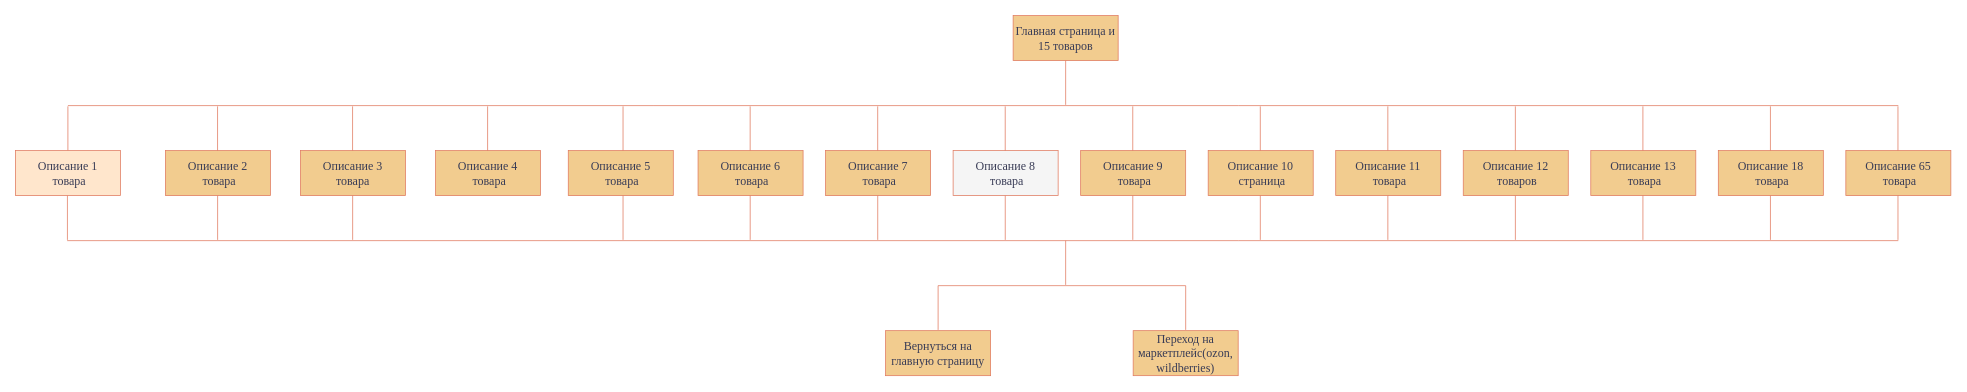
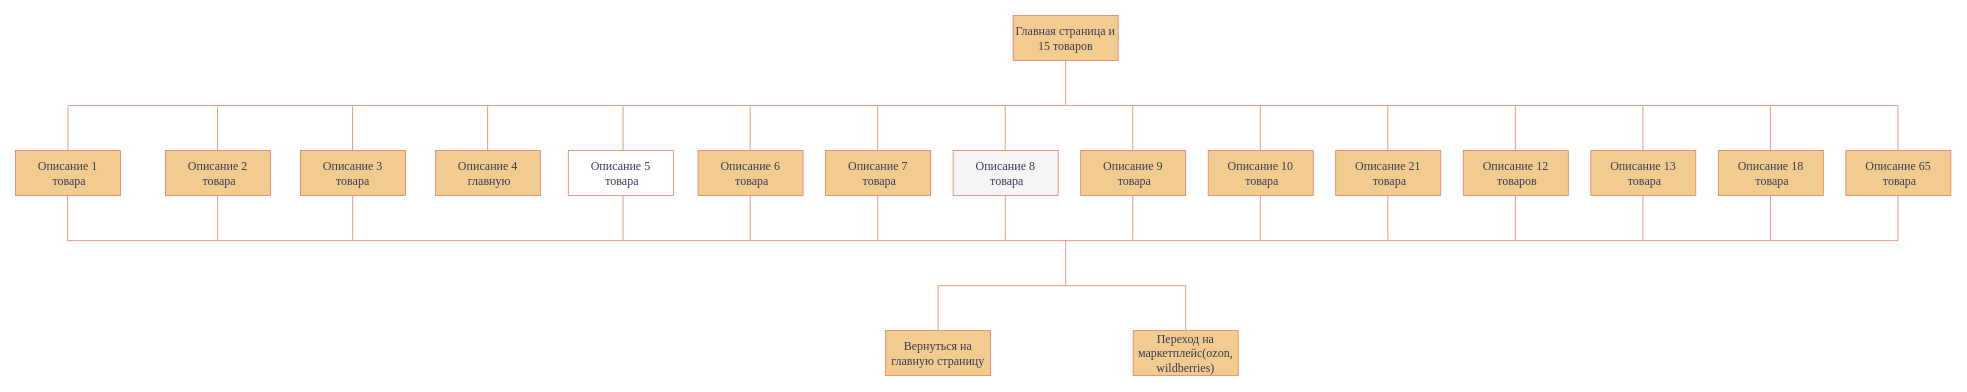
  <mxCell id="0" />
  <mxCell id="1" parent="0" />
  <mxCell id="2" value="&lt;div&gt;Главная страница и 15 товаров&lt;/div&gt;" style="rounded=0;whiteSpace=wrap;html=1;fontSize=16;fontFamily=Times New Roman;labelBackgroundColor=none;fillColor=#F2CC8F;strokeColor=#E07A5F;fontColor=#393C56;" vertex="1" parent="1"><mxGeometry x="1350" y="20" width="140" height="60" as="geometry" /></mxCell>
  <mxCell id="3" value="" style="endArrow=none;html=1;rounded=0;labelBackgroundColor=none;strokeColor=#E07A5F;fontColor=default;" edge="1" parent="1"><mxGeometry width="50" height="50" relative="1" as="geometry"><mxPoint x="90" y="140" as="sourcePoint" /><mxPoint x="870" y="140" as="targetPoint" /></mxGeometry></mxCell>
  <mxCell id="4" value="" style="endArrow=none;html=1;rounded=0;labelBackgroundColor=none;strokeColor=#E07A5F;fontColor=default;" edge="1" parent="1"><mxGeometry width="50" height="50" relative="1" as="geometry"><mxPoint x="1420" y="139" as="sourcePoint" /><mxPoint x="1420" y="80" as="targetPoint" /></mxGeometry></mxCell>
  <mxCell id="5" value="" style="endArrow=none;html=1;rounded=0;labelBackgroundColor=none;strokeColor=#E07A5F;fontColor=default;" edge="1" parent="1"><mxGeometry width="50" height="50" relative="1" as="geometry"><mxPoint x="90" y="200" as="sourcePoint" /><mxPoint x="90" y="141" as="targetPoint" /></mxGeometry></mxCell>
  <mxCell id="6" value="&lt;div&gt;Описание 2&lt;/div&gt;&lt;div&gt;&amp;nbsp;товара&lt;/div&gt;" style="rounded=0;whiteSpace=wrap;html=1;fontSize=16;fontFamily=Times New Roman;labelBackgroundColor=none;fillColor=#F2CC8F;strokeColor=#E07A5F;fontColor=#393C56;" vertex="1" parent="1"><mxGeometry x="220" y="200" width="140" height="60" as="geometry" /></mxCell>
  <mxCell id="7" value="" style="endArrow=none;html=1;rounded=0;fontFamily=Times New Roman;labelBackgroundColor=none;strokeColor=#E07A5F;fontColor=default;" edge="1" parent="1"><mxGeometry width="50" height="50" relative="1" as="geometry"><mxPoint x="289.5" y="200" as="sourcePoint" /><mxPoint x="289.5" y="141" as="targetPoint" /></mxGeometry></mxCell>
  <mxCell id="8" value="&lt;div&gt;Описание 3 &lt;br&gt;&lt;/div&gt;&lt;div&gt;товара&lt;/div&gt;" style="rounded=0;whiteSpace=wrap;html=1;fontSize=16;fontFamily=Times New Roman;labelBackgroundColor=none;fillColor=#F2CC8F;strokeColor=#E07A5F;fontColor=#393C56;" vertex="1" parent="1"><mxGeometry x="400" y="200" width="140" height="60" as="geometry" /></mxCell>
- <mxCell id="9" value="&lt;div&gt;Описание 4&lt;br&gt;&lt;/div&gt;&lt;div&gt;&amp;nbsp;товара&lt;/div&gt;" style="rounded=0;whiteSpace=wrap;html=1;fontSize=16;fontFamily=Times New Roman;labelBackgroundColor=none;fillColor=#F2CC8F;strokeColor=#E07A5F;fontColor=#393C56;" vertex="1" parent="1"><mxGeometry x="580" y="200" width="140" height="60" as="geometry" /></mxCell>
- <mxCell id="10" value="&lt;div&gt;Описание 1&lt;br&gt;&lt;/div&gt;&lt;div&gt;&amp;nbsp;товара&lt;/div&gt;" style="rounded=0;whiteSpace=wrap;html=1;fontSize=16;fontFamily=Times New Roman;labelBackgroundColor=none;fillColor=#ffe6cc;strokeColor=#E07A5F;fontColor=#393C56;" vertex="1" parent="1"><mxGeometry x="20" y="200" width="140" height="60" as="geometry" /></mxCell>
- <mxCell id="11" value="&lt;div&gt;Описание 5&lt;br&gt;&lt;/div&gt;&lt;div&gt;&amp;nbsp;товара&lt;/div&gt;" style="rounded=0;whiteSpace=wrap;html=1;fontSize=16;fontFamily=Times New Roman;labelBackgroundColor=none;fillColor=#F2CC8F;strokeColor=#E07A5F;fontColor=#393C56;" vertex="1" parent="1"><mxGeometry x="757" y="200" width="140" height="60" as="geometry" /></mxCell>
+ <mxCell id="9" value="&lt;div&gt;Описание 4&lt;br&gt;&lt;/div&gt;&lt;div&gt;&amp;nbsp;главную&lt;/div&gt;" style="rounded=0;whiteSpace=wrap;html=1;fontSize=16;fontFamily=Times New Roman;labelBackgroundColor=none;fillColor=#F2CC8F;strokeColor=#E07A5F;fontColor=#393C56;" vertex="1" parent="1"><mxGeometry x="580" y="200" width="140" height="60" as="geometry" /></mxCell>
+ <mxCell id="10" value="&lt;div&gt;Описание 1&lt;br&gt;&lt;/div&gt;&lt;div&gt;&amp;nbsp;товара&lt;/div&gt;" style="rounded=0;whiteSpace=wrap;html=1;fontSize=16;fontFamily=Times New Roman;labelBackgroundColor=none;fillColor=#F2CC8F;strokeColor=#E07A5F;fontColor=#393C56;" vertex="1" parent="1"><mxGeometry x="20" y="200" width="140" height="60" as="geometry" /></mxCell>
+ <mxCell id="11" value="&lt;div&gt;Описание 5&lt;br&gt;&lt;/div&gt;&lt;div&gt;&amp;nbsp;товара&lt;/div&gt;" style="rounded=0;whiteSpace=wrap;html=1;fontSize=16;fontFamily=Times New Roman;labelBackgroundColor=none;fillColor=#ffffff;strokeColor=#E07A5F;fontColor=#393C56;" vertex="1" parent="1"><mxGeometry x="757" y="200" width="140" height="60" as="geometry" /></mxCell>
  <mxCell id="12" value="&lt;div&gt;Описание 6&lt;br&gt;&lt;/div&gt;&lt;div&gt;&amp;nbsp;товара&lt;/div&gt;" style="rounded=0;whiteSpace=wrap;html=1;fontSize=16;fontFamily=Times New Roman;labelBackgroundColor=none;fillColor=#F2CC8F;strokeColor=#E07A5F;fontColor=#393C56;" vertex="1" parent="1"><mxGeometry x="930" y="200" width="140" height="60" as="geometry" /></mxCell>
  <mxCell id="13" value="&lt;div&gt;Описание 7&lt;br&gt;&lt;/div&gt;&lt;div&gt;&amp;nbsp;товара&lt;/div&gt;" style="rounded=0;whiteSpace=wrap;html=1;fontSize=16;fontFamily=Times New Roman;labelBackgroundColor=none;fillColor=#F2CC8F;strokeColor=#E07A5F;fontColor=#393C56;" vertex="1" parent="1"><mxGeometry x="1100" y="200" width="140" height="60" as="geometry" /></mxCell>
  <mxCell id="14" value="&lt;div&gt;Описание 8&lt;br&gt;&lt;/div&gt;&lt;div&gt;&amp;nbsp;товара&lt;/div&gt;" style="rounded=0;whiteSpace=wrap;html=1;fontSize=16;fontFamily=Times New Roman;labelBackgroundColor=none;fillColor=#f5f5f5;strokeColor=#E07A5F;fontColor=#393C56;" vertex="1" parent="1"><mxGeometry x="1270" y="200" width="140" height="60" as="geometry" /></mxCell>
  <mxCell id="15" value="&lt;div&gt;Описание 9&lt;br&gt;&lt;/div&gt;&lt;div&gt;&amp;nbsp;товара&lt;/div&gt;" style="rounded=0;whiteSpace=wrap;html=1;fontSize=16;fontFamily=Times New Roman;labelBackgroundColor=none;fillColor=#F2CC8F;strokeColor=#E07A5F;fontColor=#393C56;" vertex="1" parent="1"><mxGeometry x="1440" y="200" width="140" height="60" as="geometry" /></mxCell>
- <mxCell id="16" value="&lt;div&gt;Описание 10&lt;br&gt;&lt;/div&gt;&lt;div&gt;&amp;nbsp;страница&lt;/div&gt;" style="rounded=0;whiteSpace=wrap;html=1;fontSize=16;fontFamily=Times New Roman;labelBackgroundColor=none;fillColor=#F2CC8F;strokeColor=#E07A5F;fontColor=#393C56;" vertex="1" parent="1"><mxGeometry x="1610" y="200" width="140" height="60" as="geometry" /></mxCell>
- <mxCell id="17" value="&lt;div&gt;Описание 11&lt;br&gt;&lt;/div&gt;&lt;div&gt;&amp;nbsp;товара&lt;/div&gt;" style="rounded=0;whiteSpace=wrap;html=1;fontSize=16;fontFamily=Times New Roman;labelBackgroundColor=none;fillColor=#F2CC8F;strokeColor=#E07A5F;fontColor=#393C56;" vertex="1" parent="1"><mxGeometry x="1780" y="200" width="140" height="60" as="geometry" /></mxCell>
+ <mxCell id="16" value="&lt;div&gt;Описание 10&lt;br&gt;&lt;/div&gt;&lt;div&gt;&amp;nbsp;товара&lt;/div&gt;" style="rounded=0;whiteSpace=wrap;html=1;fontSize=16;fontFamily=Times New Roman;labelBackgroundColor=none;fillColor=#F2CC8F;strokeColor=#E07A5F;fontColor=#393C56;" vertex="1" parent="1"><mxGeometry x="1610" y="200" width="140" height="60" as="geometry" /></mxCell>
+ <mxCell id="17" value="&lt;div&gt;Описание 21&lt;br&gt;&lt;/div&gt;&lt;div&gt;&amp;nbsp;товара&lt;/div&gt;" style="rounded=0;whiteSpace=wrap;html=1;fontSize=16;fontFamily=Times New Roman;labelBackgroundColor=none;fillColor=#F2CC8F;strokeColor=#E07A5F;fontColor=#393C56;" vertex="1" parent="1"><mxGeometry x="1780" y="200" width="140" height="60" as="geometry" /></mxCell>
  <mxCell id="18" value="&lt;div&gt;Описание 12&lt;br&gt;&lt;/div&gt;&lt;div&gt;&amp;nbsp;товаров&lt;/div&gt;" style="rounded=0;whiteSpace=wrap;html=1;fontSize=16;fontFamily=Times New Roman;labelBackgroundColor=none;fillColor=#F2CC8F;strokeColor=#E07A5F;fontColor=#393C56;" vertex="1" parent="1"><mxGeometry x="1950" y="200" width="140" height="60" as="geometry" /></mxCell>
  <mxCell id="19" value="&lt;div&gt;Описание 13&lt;br&gt;&lt;/div&gt;&lt;div&gt;&amp;nbsp;товара&lt;/div&gt;" style="rounded=0;whiteSpace=wrap;html=1;fontSize=16;fontFamily=Times New Roman;labelBackgroundColor=none;fillColor=#F2CC8F;strokeColor=#E07A5F;fontColor=#393C56;" vertex="1" parent="1"><mxGeometry x="2120" y="200" width="140" height="60" as="geometry" /></mxCell>
  <mxCell id="20" value="&lt;div&gt;Описание 18&lt;br&gt;&lt;/div&gt;&lt;div&gt;&amp;nbsp;товара&lt;/div&gt;" style="rounded=0;whiteSpace=wrap;html=1;fontSize=16;fontFamily=Times New Roman;labelBackgroundColor=none;fillColor=#F2CC8F;strokeColor=#E07A5F;fontColor=#393C56;" vertex="1" parent="1"><mxGeometry x="2290" y="200" width="140" height="60" as="geometry" /></mxCell>
  <mxCell id="21" value="&lt;div&gt;Описание 65&lt;br&gt;&lt;/div&gt;&lt;div&gt;&amp;nbsp;товара&lt;/div&gt;" style="rounded=0;whiteSpace=wrap;html=1;fontSize=16;fontFamily=Times New Roman;labelBackgroundColor=none;fillColor=#F2CC8F;strokeColor=#E07A5F;fontColor=#393C56;" vertex="1" parent="1"><mxGeometry x="2460" y="200" width="140" height="60" as="geometry" /></mxCell>
  <mxCell id="22" value="" style="endArrow=none;html=1;rounded=0;labelBackgroundColor=none;strokeColor=#E07A5F;fontColor=default;" edge="1" parent="1"><mxGeometry width="50" height="50" relative="1" as="geometry"><mxPoint x="870" y="140" as="sourcePoint" /><mxPoint x="1650" y="140" as="targetPoint" /></mxGeometry></mxCell>
  <mxCell id="23" value="" style="endArrow=none;html=1;rounded=0;labelBackgroundColor=none;strokeColor=#E07A5F;fontColor=default;" edge="1" parent="1"><mxGeometry width="50" height="50" relative="1" as="geometry"><mxPoint x="1650" y="140" as="sourcePoint" /><mxPoint x="2530" y="140" as="targetPoint" /></mxGeometry></mxCell>
  <mxCell id="24" value="" style="endArrow=none;html=1;rounded=0;fontFamily=Times New Roman;labelBackgroundColor=none;strokeColor=#E07A5F;fontColor=default;" edge="1" parent="1"><mxGeometry width="50" height="50" relative="1" as="geometry"><mxPoint x="469.47" y="200" as="sourcePoint" /><mxPoint x="469.47" y="141" as="targetPoint" /></mxGeometry></mxCell>
  <mxCell id="25" value="" style="endArrow=none;html=1;rounded=0;fontFamily=Times New Roman;labelBackgroundColor=none;strokeColor=#E07A5F;fontColor=default;" edge="1" parent="1"><mxGeometry width="50" height="50" relative="1" as="geometry"><mxPoint x="649.47" y="200" as="sourcePoint" /><mxPoint x="649.47" y="141" as="targetPoint" /></mxGeometry></mxCell>
  <mxCell id="26" value="" style="endArrow=none;html=1;rounded=0;fontFamily=Times New Roman;labelBackgroundColor=none;strokeColor=#E07A5F;fontColor=default;" edge="1" parent="1"><mxGeometry width="50" height="50" relative="1" as="geometry"><mxPoint x="830" y="200" as="sourcePoint" /><mxPoint x="830" y="141" as="targetPoint" /></mxGeometry></mxCell>
  <mxCell id="27" value="" style="endArrow=none;html=1;rounded=0;fontFamily=Times New Roman;labelBackgroundColor=none;strokeColor=#E07A5F;fontColor=default;" edge="1" parent="1"><mxGeometry width="50" height="50" relative="1" as="geometry"><mxPoint x="999.47" y="200" as="sourcePoint" /><mxPoint x="999.47" y="141" as="targetPoint" /></mxGeometry></mxCell>
  <mxCell id="28" value="" style="endArrow=none;html=1;rounded=0;fontFamily=Times New Roman;labelBackgroundColor=none;strokeColor=#E07A5F;fontColor=default;" edge="1" parent="1"><mxGeometry width="50" height="50" relative="1" as="geometry"><mxPoint x="1169.47" y="200" as="sourcePoint" /><mxPoint x="1169.47" y="141" as="targetPoint" /></mxGeometry></mxCell>
  <mxCell id="29" value="" style="endArrow=none;html=1;rounded=0;fontFamily=Times New Roman;labelBackgroundColor=none;strokeColor=#E07A5F;fontColor=default;" edge="1" parent="1"><mxGeometry width="50" height="50" relative="1" as="geometry"><mxPoint x="1339.47" y="200" as="sourcePoint" /><mxPoint x="1339.47" y="141" as="targetPoint" /></mxGeometry></mxCell>
  <mxCell id="30" value="" style="endArrow=none;html=1;rounded=0;fontFamily=Times New Roman;labelBackgroundColor=none;strokeColor=#E07A5F;fontColor=default;" edge="1" parent="1"><mxGeometry width="50" height="50" relative="1" as="geometry"><mxPoint x="1509.47" y="200" as="sourcePoint" /><mxPoint x="1509.47" y="141" as="targetPoint" /></mxGeometry></mxCell>
  <mxCell id="31" value="" style="endArrow=none;html=1;rounded=0;fontFamily=Times New Roman;labelBackgroundColor=none;strokeColor=#E07A5F;fontColor=default;" edge="1" parent="1"><mxGeometry width="50" height="50" relative="1" as="geometry"><mxPoint x="1679.47" y="200" as="sourcePoint" /><mxPoint x="1679.47" y="141" as="targetPoint" /></mxGeometry></mxCell>
  <mxCell id="32" value="" style="endArrow=none;html=1;rounded=0;fontFamily=Times New Roman;labelBackgroundColor=none;strokeColor=#E07A5F;fontColor=default;" edge="1" parent="1"><mxGeometry width="50" height="50" relative="1" as="geometry"><mxPoint x="1849.47" y="200" as="sourcePoint" /><mxPoint x="1849.47" y="141" as="targetPoint" /></mxGeometry></mxCell>
  <mxCell id="33" value="" style="endArrow=none;html=1;rounded=0;fontFamily=Times New Roman;labelBackgroundColor=none;strokeColor=#E07A5F;fontColor=default;" edge="1" parent="1"><mxGeometry width="50" height="50" relative="1" as="geometry"><mxPoint x="2019.47" y="200" as="sourcePoint" /><mxPoint x="2019.47" y="141" as="targetPoint" /></mxGeometry></mxCell>
  <mxCell id="34" value="" style="endArrow=none;html=1;rounded=0;fontFamily=Times New Roman;labelBackgroundColor=none;strokeColor=#E07A5F;fontColor=default;" edge="1" parent="1"><mxGeometry width="50" height="50" relative="1" as="geometry"><mxPoint x="2189.47" y="200" as="sourcePoint" /><mxPoint x="2189.47" y="141" as="targetPoint" /></mxGeometry></mxCell>
  <mxCell id="35" value="" style="endArrow=none;html=1;rounded=0;fontFamily=Times New Roman;labelBackgroundColor=none;strokeColor=#E07A5F;fontColor=default;" edge="1" parent="1"><mxGeometry width="50" height="50" relative="1" as="geometry"><mxPoint x="2359.47" y="200" as="sourcePoint" /><mxPoint x="2359.47" y="141" as="targetPoint" /></mxGeometry></mxCell>
  <mxCell id="36" value="" style="endArrow=none;html=1;rounded=0;fontFamily=Times New Roman;labelBackgroundColor=none;strokeColor=#E07A5F;fontColor=default;" edge="1" parent="1"><mxGeometry width="50" height="50" relative="1" as="geometry"><mxPoint x="2529.47" y="200" as="sourcePoint" /><mxPoint x="2529.47" y="141" as="targetPoint" /></mxGeometry></mxCell>
  <mxCell id="37" value="" style="endArrow=none;html=1;rounded=0;labelBackgroundColor=none;strokeColor=#E07A5F;fontColor=default;" edge="1" parent="1"><mxGeometry width="50" height="50" relative="1" as="geometry"><mxPoint x="89.38" y="319" as="sourcePoint" /><mxPoint x="89.38" y="260" as="targetPoint" /></mxGeometry></mxCell>
  <mxCell id="38" value="" style="endArrow=none;html=1;rounded=0;labelBackgroundColor=none;strokeColor=#E07A5F;fontColor=default;" edge="1" parent="1"><mxGeometry width="50" height="50" relative="1" as="geometry"><mxPoint x="289.58" y="319" as="sourcePoint" /><mxPoint x="289.58" y="260" as="targetPoint" /></mxGeometry></mxCell>
  <mxCell id="39" value="" style="endArrow=none;html=1;rounded=0;labelBackgroundColor=none;strokeColor=#E07A5F;fontColor=default;" edge="1" parent="1"><mxGeometry width="50" height="50" relative="1" as="geometry"><mxPoint x="469.58" y="319" as="sourcePoint" /><mxPoint x="469.58" y="260" as="targetPoint" /></mxGeometry></mxCell>
  <mxCell id="40" value="" style="endArrow=none;html=1;rounded=0;labelBackgroundColor=none;strokeColor=#E07A5F;fontColor=default;" edge="1" parent="1"><mxGeometry width="50" height="50" relative="1" as="geometry"><mxPoint x="830" y="319" as="sourcePoint" /><mxPoint x="830" y="260" as="targetPoint" /></mxGeometry></mxCell>
  <mxCell id="41" value="" style="endArrow=none;html=1;rounded=0;labelBackgroundColor=none;strokeColor=#E07A5F;fontColor=default;" edge="1" parent="1"><mxGeometry width="50" height="50" relative="1" as="geometry"><mxPoint x="999.5" y="319" as="sourcePoint" /><mxPoint x="999.5" y="260" as="targetPoint" /></mxGeometry></mxCell>
  <mxCell id="42" value="" style="endArrow=none;html=1;rounded=0;labelBackgroundColor=none;strokeColor=#E07A5F;fontColor=default;" edge="1" parent="1"><mxGeometry width="50" height="50" relative="1" as="geometry"><mxPoint x="1169.5" y="319" as="sourcePoint" /><mxPoint x="1169.5" y="260" as="targetPoint" /></mxGeometry></mxCell>
  <mxCell id="43" value="" style="endArrow=none;html=1;rounded=0;labelBackgroundColor=none;strokeColor=#E07A5F;fontColor=default;" edge="1" parent="1"><mxGeometry width="50" height="50" relative="1" as="geometry"><mxPoint x="1339.5" y="319" as="sourcePoint" /><mxPoint x="1339.5" y="260" as="targetPoint" /></mxGeometry></mxCell>
  <mxCell id="44" value="" style="endArrow=none;html=1;rounded=0;labelBackgroundColor=none;strokeColor=#E07A5F;fontColor=default;" edge="1" parent="1"><mxGeometry width="50" height="50" relative="1" as="geometry"><mxPoint x="1509.5" y="319" as="sourcePoint" /><mxPoint x="1509.5" y="260" as="targetPoint" /></mxGeometry></mxCell>
  <mxCell id="45" value="" style="endArrow=none;html=1;rounded=0;labelBackgroundColor=none;strokeColor=#E07A5F;fontColor=default;" edge="1" parent="1"><mxGeometry width="50" height="50" relative="1" as="geometry"><mxPoint x="1679.5" y="319" as="sourcePoint" /><mxPoint x="1679.5" y="260" as="targetPoint" /></mxGeometry></mxCell>
  <mxCell id="46" value="" style="endArrow=none;html=1;rounded=0;labelBackgroundColor=none;strokeColor=#E07A5F;fontColor=default;" edge="1" parent="1"><mxGeometry width="50" height="50" relative="1" as="geometry"><mxPoint x="1849.5" y="319" as="sourcePoint" /><mxPoint x="1849.5" y="260" as="targetPoint" /></mxGeometry></mxCell>
  <mxCell id="47" value="" style="endArrow=none;html=1;rounded=0;labelBackgroundColor=none;strokeColor=#E07A5F;fontColor=default;" edge="1" parent="1"><mxGeometry width="50" height="50" relative="1" as="geometry"><mxPoint x="2019.5" y="319" as="sourcePoint" /><mxPoint x="2019.5" y="260" as="targetPoint" /></mxGeometry></mxCell>
  <mxCell id="48" value="" style="endArrow=none;html=1;rounded=0;labelBackgroundColor=none;strokeColor=#E07A5F;fontColor=default;" edge="1" parent="1"><mxGeometry width="50" height="50" relative="1" as="geometry"><mxPoint x="2189.5" y="319" as="sourcePoint" /><mxPoint x="2189.5" y="260" as="targetPoint" /></mxGeometry></mxCell>
  <mxCell id="49" value="" style="endArrow=none;html=1;rounded=0;labelBackgroundColor=none;strokeColor=#E07A5F;fontColor=default;" edge="1" parent="1"><mxGeometry width="50" height="50" relative="1" as="geometry"><mxPoint x="2359.5" y="319" as="sourcePoint" /><mxPoint x="2359.5" y="260" as="targetPoint" /></mxGeometry></mxCell>
  <mxCell id="50" value="" style="endArrow=none;html=1;rounded=0;labelBackgroundColor=none;strokeColor=#E07A5F;fontColor=default;" edge="1" parent="1"><mxGeometry width="50" height="50" relative="1" as="geometry"><mxPoint x="2529.5" y="319" as="sourcePoint" /><mxPoint x="2529.5" y="260" as="targetPoint" /></mxGeometry></mxCell>
  <mxCell id="51" value="Переход на маркетплейс(ozon, wildberries)" style="rounded=0;whiteSpace=wrap;html=1;fontSize=16;fontFamily=Times New Roman;labelBackgroundColor=none;fillColor=#F2CC8F;strokeColor=#E07A5F;fontColor=#393C56;" vertex="1" parent="1"><mxGeometry x="1510" y="440" width="140" height="60" as="geometry" /></mxCell>
  <mxCell id="52" value="" style="endArrow=none;html=1;rounded=0;labelBackgroundColor=none;strokeColor=#E07A5F;fontColor=default;" edge="1" parent="1"><mxGeometry width="50" height="50" relative="1" as="geometry"><mxPoint x="89" y="320" as="sourcePoint" /><mxPoint x="870" y="320" as="targetPoint" /></mxGeometry></mxCell>
  <mxCell id="53" value="" style="endArrow=none;html=1;rounded=0;labelBackgroundColor=none;strokeColor=#E07A5F;fontColor=default;" edge="1" parent="1"><mxGeometry width="50" height="50" relative="1" as="geometry"><mxPoint x="870" y="320" as="sourcePoint" /><mxPoint x="1650" y="320" as="targetPoint" /></mxGeometry></mxCell>
  <mxCell id="54" value="" style="endArrow=none;html=1;rounded=0;labelBackgroundColor=none;strokeColor=#E07A5F;fontColor=default;" edge="1" parent="1"><mxGeometry width="50" height="50" relative="1" as="geometry"><mxPoint x="1650" y="320" as="sourcePoint" /><mxPoint x="2530" y="320" as="targetPoint" /></mxGeometry></mxCell>
  <mxCell id="55" value="" style="endArrow=none;html=1;rounded=0;labelBackgroundColor=none;strokeColor=#E07A5F;fontColor=default;" edge="1" parent="1"><mxGeometry width="50" height="50" relative="1" as="geometry"><mxPoint x="1420" y="379" as="sourcePoint" /><mxPoint x="1420" y="320" as="targetPoint" /></mxGeometry></mxCell>
  <mxCell id="56" value="Вернуться на главную страницу" style="rounded=0;whiteSpace=wrap;html=1;fontSize=16;fontFamily=Times New Roman;labelBackgroundColor=none;fillColor=#F2CC8F;strokeColor=#E07A5F;fontColor=#393C56;" vertex="1" parent="1"><mxGeometry x="1180" y="440" width="140" height="60" as="geometry" /></mxCell>
  <mxCell id="57" value="" style="endArrow=none;html=1;rounded=0;labelBackgroundColor=none;strokeColor=#E07A5F;fontColor=default;" edge="1" parent="1"><mxGeometry width="50" height="50" relative="1" as="geometry"><mxPoint x="1250" y="380" as="sourcePoint" /><mxPoint x="1580" y="380" as="targetPoint" /></mxGeometry></mxCell>
  <mxCell id="58" value="" style="endArrow=none;html=1;rounded=0;labelBackgroundColor=none;strokeColor=#E07A5F;fontColor=default;" edge="1" parent="1"><mxGeometry width="50" height="50" relative="1" as="geometry"><mxPoint x="1580" y="439" as="sourcePoint" /><mxPoint x="1580" y="380" as="targetPoint" /></mxGeometry></mxCell>
  <mxCell id="59" value="" style="endArrow=none;html=1;rounded=0;labelBackgroundColor=none;strokeColor=#E07A5F;fontColor=default;" edge="1" parent="1"><mxGeometry width="50" height="50" relative="1" as="geometry"><mxPoint x="1250" y="439" as="sourcePoint" /><mxPoint x="1250" y="380" as="targetPoint" /></mxGeometry></mxCell>
